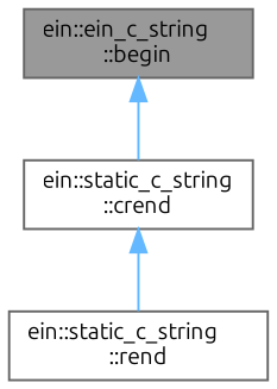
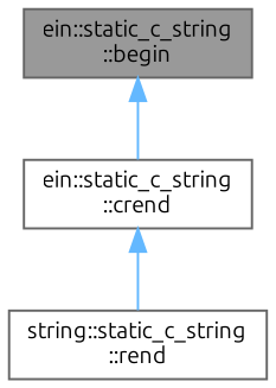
  digraph {
    fontname=Ubuntu
    rankdir=TB
    node [color=grey40 fillcolor=white fontname=Ubuntu fontsize=10 shape=box style=filled]
    edge [color=steelblue1 dir=back fontname=Ubuntu fontsize=10 labelfontname=Helvetica labelfontsize=10 style=solid]
-   n1 [color=gray40 fillcolor=grey60 fontcolor=black height=0.2 label="ein::ein_c_string\l::begin" width=0.4]
+   n1 [color=gray40 fillcolor=grey60 fontcolor=black height=0.2 label="ein::static_c_string\l::begin" width=0.4]
    n2 [height=0.2 label="ein::static_c_string\l::crend" width=0.4]
-   n3 [height=0.2 label="ein::static_c_string\l::rend" width=0.4]
+   n3 [height=0.2 label="string::static_c_string\l::rend" width=0.4]
    n1 -> n2
    n2 -> n3
  }
